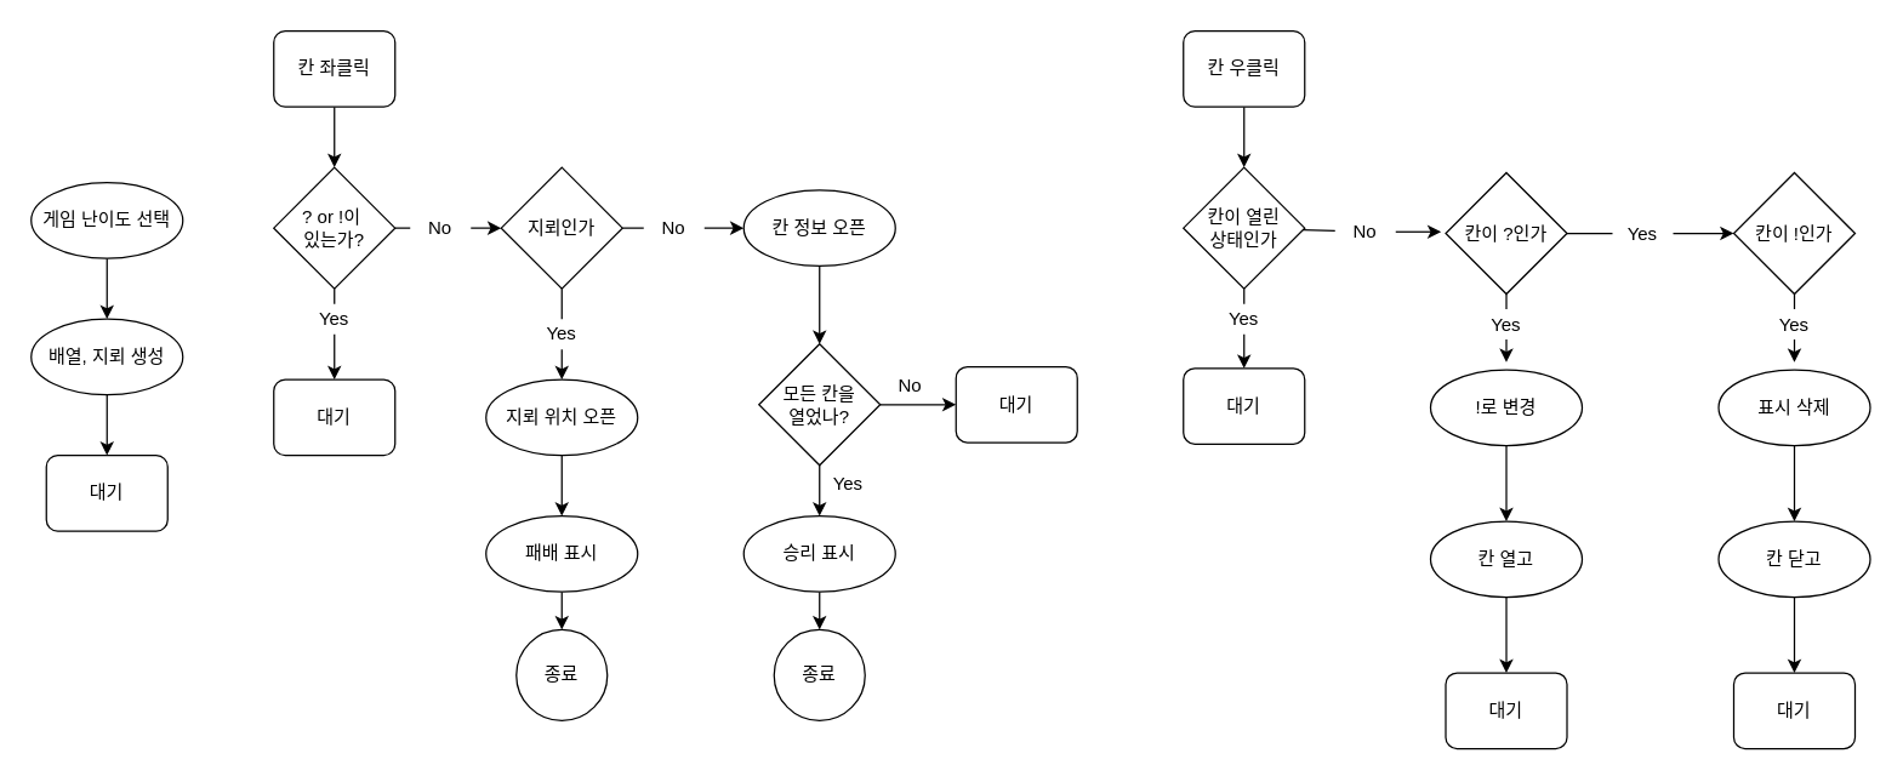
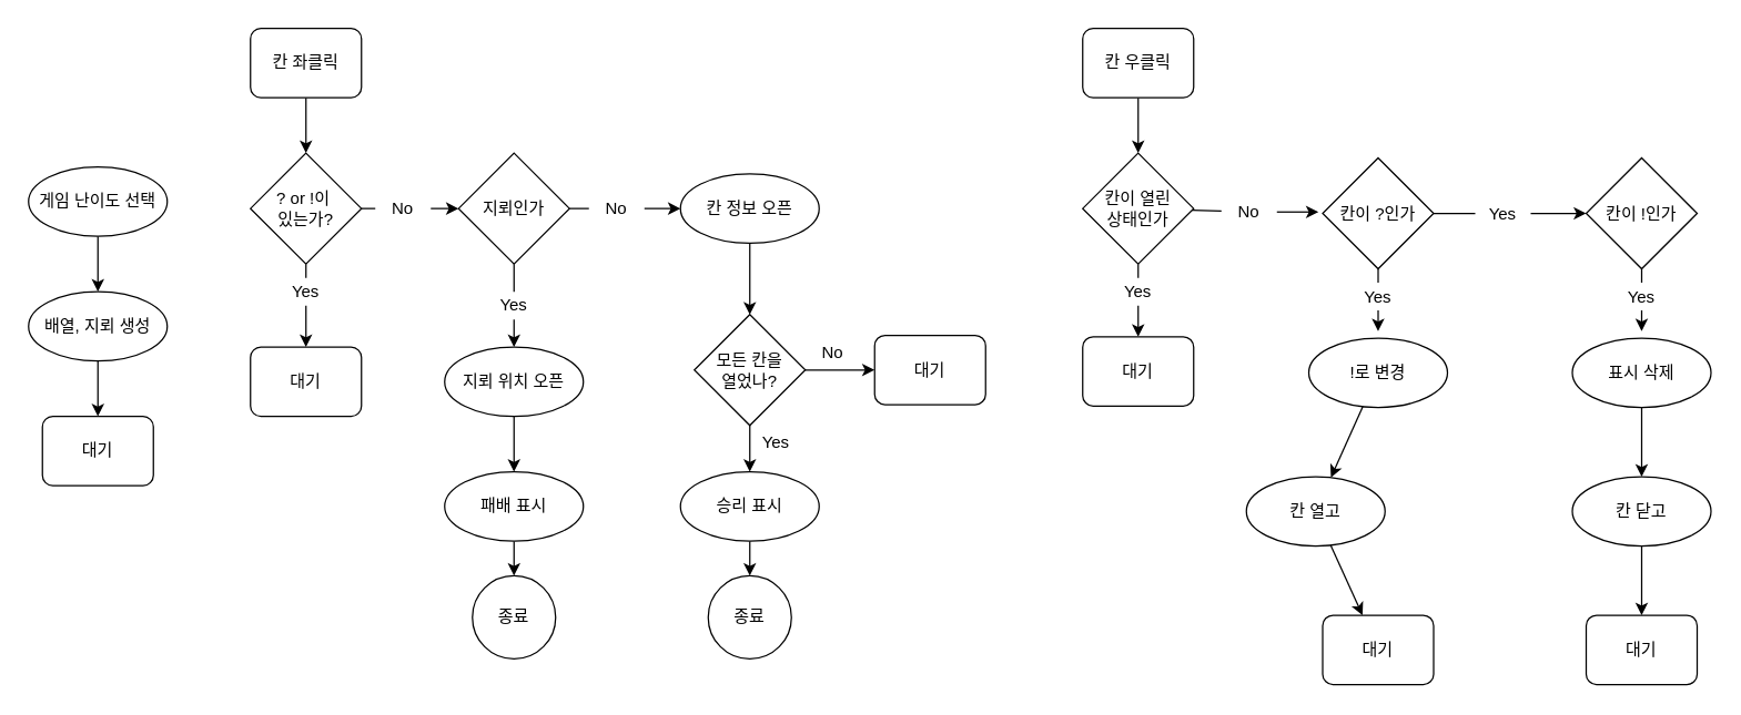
  <mxCell id="0" />
  <mxCell id="1" parent="0" />
  <mxCell id="2" value="" style="edgeStyle=none;html=1;" edge="1" parent="1" source="3" target="5"><mxGeometry relative="1" as="geometry" /></mxCell>
  <mxCell id="3" value="게임 난이도 선택" style="ellipse;whiteSpace=wrap;html=1;" vertex="1" parent="1"><mxGeometry x="20" y="120" width="100" height="50" as="geometry" /></mxCell>
  <mxCell id="4" value="" style="edgeStyle=none;html=1;" edge="1" parent="1" source="5" target="6"><mxGeometry relative="1" as="geometry" /></mxCell>
  <mxCell id="5" value="배열, 지뢰 생성" style="ellipse;whiteSpace=wrap;html=1;" vertex="1" parent="1"><mxGeometry x="20" y="210" width="100" height="50" as="geometry" /></mxCell>
  <mxCell id="6" value="대기" style="rounded=1;whiteSpace=wrap;html=1;" vertex="1" parent="1"><mxGeometry x="30" y="300" width="80" height="50" as="geometry" /></mxCell>
  <mxCell id="7" value="" style="edgeStyle=none;html=1;" edge="1" parent="1" source="8"><mxGeometry relative="1" as="geometry"><mxPoint x="220" y="110" as="targetPoint" /></mxGeometry></mxCell>
  <mxCell id="8" value="칸 좌클릭" style="rounded=1;whiteSpace=wrap;html=1;" vertex="1" parent="1"><mxGeometry x="180" y="20" width="80" height="50" as="geometry" /></mxCell>
  <mxCell id="9" value="" style="edgeStyle=none;html=1;startArrow=none;" edge="1" parent="1" source="14" target="13"><mxGeometry relative="1" as="geometry" /></mxCell>
  <mxCell id="10" value="" style="edgeStyle=none;html=1;startArrow=none;" edge="1" parent="1" source="21" target="20"><mxGeometry relative="1" as="geometry" /></mxCell>
  <mxCell id="11" value="지뢰인가" style="rhombus;whiteSpace=wrap;html=1;" vertex="1" parent="1"><mxGeometry x="330" y="110" width="80" height="80" as="geometry" /></mxCell>
  <mxCell id="12" value="" style="edgeStyle=none;html=1;" edge="1" parent="1" source="13" target="17"><mxGeometry relative="1" as="geometry" /></mxCell>
  <mxCell id="13" value="지뢰 위치 오픈" style="ellipse;whiteSpace=wrap;html=1;" vertex="1" parent="1"><mxGeometry x="320" y="250" width="100" height="50" as="geometry" /></mxCell>
  <mxCell id="14" value="Yes" style="text;html=1;strokeColor=none;fillColor=none;align=center;verticalAlign=middle;whiteSpace=wrap;rounded=0;" vertex="1" parent="1"><mxGeometry x="350" y="210" width="40" height="20" as="geometry" /></mxCell>
  <mxCell id="15" value="" style="edgeStyle=none;html=1;endArrow=none;" edge="1" parent="1" source="11" target="14"><mxGeometry relative="1" as="geometry"><mxPoint x="370" y="190" as="sourcePoint" /><mxPoint x="370" y="260" as="targetPoint" /></mxGeometry></mxCell>
  <mxCell id="16" value="" style="edgeStyle=none;html=1;entryX=0.5;entryY=0;entryDx=0;entryDy=0;" edge="1" parent="1" source="17" target="18"><mxGeometry relative="1" as="geometry"><mxPoint x="440" y="365" as="targetPoint" /></mxGeometry></mxCell>
  <mxCell id="17" value="패배 표시" style="ellipse;whiteSpace=wrap;html=1;" vertex="1" parent="1"><mxGeometry x="320" y="340" width="100" height="50" as="geometry" /></mxCell>
  <mxCell id="18" value="종료" style="ellipse;whiteSpace=wrap;html=1;aspect=fixed;" vertex="1" parent="1"><mxGeometry x="340" y="415" width="60" height="60" as="geometry" /></mxCell>
  <mxCell id="19" value="" style="edgeStyle=none;html=1;" edge="1" parent="1" source="20" target="64"><mxGeometry relative="1" as="geometry" /></mxCell>
  <mxCell id="20" value="칸 정보 오픈" style="ellipse;whiteSpace=wrap;html=1;" vertex="1" parent="1"><mxGeometry x="490" y="125" width="100" height="50" as="geometry" /></mxCell>
  <mxCell id="21" value="No" style="text;html=1;strokeColor=none;fillColor=none;align=center;verticalAlign=middle;whiteSpace=wrap;rounded=0;" vertex="1" parent="1"><mxGeometry x="424" y="140" width="40" height="20" as="geometry" /></mxCell>
  <mxCell id="22" value="" style="edgeStyle=none;html=1;endArrow=none;" edge="1" parent="1" source="11" target="21"><mxGeometry relative="1" as="geometry"><mxPoint x="410" y="150" as="sourcePoint" /><mxPoint x="480" y="150" as="targetPoint" /></mxGeometry></mxCell>
  <mxCell id="23" value="" style="edgeStyle=none;html=1;startArrow=none;" edge="1" parent="1" source="27" target="26"><mxGeometry relative="1" as="geometry" /></mxCell>
  <mxCell id="24" value="" style="edgeStyle=none;html=1;startArrow=none;" edge="1" parent="1" source="29" target="11"><mxGeometry relative="1" as="geometry" /></mxCell>
  <mxCell id="25" value="? or !이&amp;nbsp;&lt;br&gt;있는가?" style="rhombus;whiteSpace=wrap;html=1;" vertex="1" parent="1"><mxGeometry x="180" y="110" width="80" height="80" as="geometry" /></mxCell>
  <mxCell id="26" value="대기" style="rounded=1;whiteSpace=wrap;html=1;" vertex="1" parent="1"><mxGeometry x="180" y="250" width="80" height="50" as="geometry" /></mxCell>
  <mxCell id="27" value="Yes" style="text;html=1;strokeColor=none;fillColor=none;align=center;verticalAlign=middle;whiteSpace=wrap;rounded=0;" vertex="1" parent="1"><mxGeometry x="200" y="200" width="40" height="20" as="geometry" /></mxCell>
  <mxCell id="28" value="" style="edgeStyle=none;html=1;endArrow=none;" edge="1" parent="1" source="25" target="27"><mxGeometry relative="1" as="geometry"><mxPoint x="220" y="190" as="sourcePoint" /><mxPoint x="220" y="230" as="targetPoint" /></mxGeometry></mxCell>
  <mxCell id="29" value="No" style="text;html=1;strokeColor=none;fillColor=none;align=center;verticalAlign=middle;whiteSpace=wrap;rounded=0;" vertex="1" parent="1"><mxGeometry x="270" y="140" width="40" height="20" as="geometry" /></mxCell>
  <mxCell id="30" value="" style="edgeStyle=none;html=1;endArrow=none;" edge="1" parent="1" source="25" target="29"><mxGeometry relative="1" as="geometry"><mxPoint x="260" y="150" as="sourcePoint" /><mxPoint x="330" y="150" as="targetPoint" /></mxGeometry></mxCell>
  <mxCell id="31" value="" style="edgeStyle=none;html=1;" edge="1" parent="1" source="32"><mxGeometry relative="1" as="geometry"><mxPoint x="820" y="110" as="targetPoint" /></mxGeometry></mxCell>
  <mxCell id="32" value="칸 우클릭" style="rounded=1;whiteSpace=wrap;html=1;" vertex="1" parent="1"><mxGeometry x="780" y="20" width="80" height="50" as="geometry" /></mxCell>
  <mxCell id="33" value="" style="edgeStyle=none;html=1;startArrow=none;" edge="1" parent="1" source="36" target="35"><mxGeometry relative="1" as="geometry" /></mxCell>
  <mxCell id="34" value="칸이 열린 &lt;br&gt;상태인가" style="rhombus;whiteSpace=wrap;html=1;" vertex="1" parent="1"><mxGeometry x="780" y="110" width="80" height="80" as="geometry" /></mxCell>
  <mxCell id="35" value="대기" style="rounded=1;whiteSpace=wrap;html=1;" vertex="1" parent="1"><mxGeometry x="780" y="242.5" width="80" height="50" as="geometry" /></mxCell>
  <mxCell id="36" value="Yes" style="text;html=1;strokeColor=none;fillColor=none;align=center;verticalAlign=middle;whiteSpace=wrap;rounded=0;" vertex="1" parent="1"><mxGeometry x="800" y="200" width="40" height="20" as="geometry" /></mxCell>
  <mxCell id="37" value="" style="edgeStyle=none;html=1;endArrow=none;" edge="1" parent="1" source="34" target="36"><mxGeometry relative="1" as="geometry"><mxPoint x="820" y="190" as="sourcePoint" /><mxPoint x="820" y="230" as="targetPoint" /></mxGeometry></mxCell>
  <mxCell id="38" value="" style="edgeStyle=none;html=1;" edge="1" parent="1"><mxGeometry relative="1" as="geometry"><mxPoint x="920" y="152.5" as="sourcePoint" /><mxPoint x="950" y="152.5" as="targetPoint" /></mxGeometry></mxCell>
  <mxCell id="39" value="No" style="text;html=1;strokeColor=none;fillColor=none;align=center;verticalAlign=middle;whiteSpace=wrap;rounded=0;" vertex="1" parent="1"><mxGeometry x="880" y="142.5" width="40" height="20" as="geometry" /></mxCell>
  <mxCell id="40" value="" style="edgeStyle=none;html=1;endArrow=none;" edge="1" parent="1" source="34" target="39"><mxGeometry relative="1" as="geometry"><mxPoint x="860" y="150" as="sourcePoint" /><mxPoint x="960" y="150" as="targetPoint" /></mxGeometry></mxCell>
  <mxCell id="41" value="" style="edgeStyle=none;html=1;startArrow=none;" edge="1" parent="1" source="45" target="44"><mxGeometry relative="1" as="geometry" /></mxCell>
  <mxCell id="42" value="" style="edgeStyle=none;html=1;startArrow=none;" edge="1" parent="1" source="47"><mxGeometry relative="1" as="geometry"><mxPoint x="993" y="238.5" as="targetPoint" /></mxGeometry></mxCell>
  <mxCell id="43" value="칸이 ?인가" style="rhombus;whiteSpace=wrap;html=1;" vertex="1" parent="1"><mxGeometry x="953" y="113.5" width="80" height="80" as="geometry" /></mxCell>
  <mxCell id="44" value="칸이 !인가" style="rhombus;whiteSpace=wrap;html=1;" vertex="1" parent="1"><mxGeometry x="1143" y="113.5" width="80" height="80" as="geometry" /></mxCell>
  <mxCell id="45" value="Yes" style="text;html=1;strokeColor=none;fillColor=none;align=center;verticalAlign=middle;whiteSpace=wrap;rounded=0;" vertex="1" parent="1"><mxGeometry x="1063" y="143.5" width="40" height="20" as="geometry" /></mxCell>
  <mxCell id="46" value="" style="edgeStyle=none;html=1;endArrow=none;" edge="1" parent="1" source="43" target="45"><mxGeometry relative="1" as="geometry"><mxPoint x="1033" y="153.5" as="sourcePoint" /><mxPoint x="1143" y="153.5" as="targetPoint" /></mxGeometry></mxCell>
  <mxCell id="47" value="Yes" style="text;html=1;strokeColor=none;fillColor=none;align=center;verticalAlign=middle;whiteSpace=wrap;rounded=0;" vertex="1" parent="1"><mxGeometry x="973" y="203.5" width="40" height="20" as="geometry" /></mxCell>
  <mxCell id="48" value="" style="edgeStyle=none;html=1;endArrow=none;" edge="1" parent="1" source="43" target="47"><mxGeometry relative="1" as="geometry"><mxPoint x="993" y="193.5" as="sourcePoint" /><mxPoint x="993" y="238.5" as="targetPoint" /></mxGeometry></mxCell>
  <mxCell id="49" value="" style="edgeStyle=none;html=1;" edge="1" parent="1" source="50" target="61"><mxGeometry relative="1" as="geometry" /></mxCell>
  <mxCell id="50" value="!로 변경" style="ellipse;whiteSpace=wrap;html=1;" vertex="1" parent="1"><mxGeometry x="943" y="243.5" width="100" height="50" as="geometry" /></mxCell>
  <mxCell id="51" value="대기" style="rounded=1;whiteSpace=wrap;html=1;" vertex="1" parent="1"><mxGeometry x="953" y="443.5" width="80" height="50" as="geometry" /></mxCell>
  <mxCell id="52" value="" style="edgeStyle=none;html=1;startArrow=none;" edge="1" parent="1" source="53"><mxGeometry relative="1" as="geometry"><mxPoint x="1183" y="238.5" as="targetPoint" /></mxGeometry></mxCell>
  <mxCell id="53" value="Yes" style="text;html=1;strokeColor=none;fillColor=none;align=center;verticalAlign=middle;whiteSpace=wrap;rounded=0;" vertex="1" parent="1"><mxGeometry x="1163" y="203.5" width="40" height="20" as="geometry" /></mxCell>
  <mxCell id="54" value="" style="edgeStyle=none;html=1;endArrow=none;" edge="1" parent="1" target="53"><mxGeometry relative="1" as="geometry"><mxPoint x="1183" y="193.5" as="sourcePoint" /><mxPoint x="1183" y="238.5" as="targetPoint" /></mxGeometry></mxCell>
  <mxCell id="55" value="" style="edgeStyle=none;html=1;" edge="1" parent="1" target="58"><mxGeometry relative="1" as="geometry"><mxPoint x="1183" y="393.5" as="sourcePoint" /></mxGeometry></mxCell>
  <mxCell id="56" value="" style="edgeStyle=none;html=1;" edge="1" parent="1" source="57" target="59"><mxGeometry relative="1" as="geometry" /></mxCell>
  <mxCell id="57" value="표시 삭제" style="ellipse;whiteSpace=wrap;html=1;" vertex="1" parent="1"><mxGeometry x="1133" y="243.5" width="100" height="50" as="geometry" /></mxCell>
  <mxCell id="58" value="대기" style="rounded=1;whiteSpace=wrap;html=1;" vertex="1" parent="1"><mxGeometry x="1143" y="443.5" width="80" height="50" as="geometry" /></mxCell>
  <mxCell id="59" value="칸 닫고" style="ellipse;whiteSpace=wrap;html=1;" vertex="1" parent="1"><mxGeometry x="1133" y="343.5" width="100" height="50" as="geometry" /></mxCell>
  <mxCell id="60" value="" style="edgeStyle=none;html=1;" edge="1" parent="1" source="61" target="51"><mxGeometry relative="1" as="geometry" /></mxCell>
- <mxCell id="61" value="칸 열고" style="ellipse;whiteSpace=wrap;html=1;" vertex="1" parent="1"><mxGeometry x="943" y="343.5" width="100" height="50" as="geometry" /></mxCell>
+ <mxCell id="61" value="칸 열고" style="ellipse;whiteSpace=wrap;html=1;" vertex="1" parent="1"><mxGeometry x="898" y="343.5" width="100" height="50" as="geometry" /></mxCell>
  <mxCell id="62" value="" style="edgeStyle=none;html=1;" edge="1" parent="1" source="64"><mxGeometry relative="1" as="geometry"><mxPoint x="540" y="340" as="targetPoint" /></mxGeometry></mxCell>
  <mxCell id="63" value="" style="edgeStyle=none;html=1;" edge="1" parent="1" source="64" target="69"><mxGeometry relative="1" as="geometry" /></mxCell>
  <mxCell id="64" value="모든 칸을 &lt;br&gt;열었나?" style="rhombus;whiteSpace=wrap;html=1;" vertex="1" parent="1"><mxGeometry x="500" y="226.5" width="80" height="80" as="geometry" /></mxCell>
  <mxCell id="65" value="" style="edgeStyle=none;html=1;" edge="1" parent="1" source="66" target="67"><mxGeometry relative="1" as="geometry" /></mxCell>
  <mxCell id="66" value="승리 표시" style="ellipse;whiteSpace=wrap;html=1;" vertex="1" parent="1"><mxGeometry x="490" y="340" width="100" height="50" as="geometry" /></mxCell>
  <mxCell id="67" value="종료" style="ellipse;whiteSpace=wrap;html=1;aspect=fixed;" vertex="1" parent="1"><mxGeometry x="510" y="415" width="60" height="60" as="geometry" /></mxCell>
  <mxCell id="68" value="Yes" style="text;html=1;strokeColor=none;fillColor=none;align=center;verticalAlign=middle;whiteSpace=wrap;rounded=0;" vertex="1" parent="1"><mxGeometry x="539" y="309" width="40" height="20" as="geometry" /></mxCell>
  <mxCell id="69" value="대기" style="rounded=1;whiteSpace=wrap;html=1;" vertex="1" parent="1"><mxGeometry x="630" y="241.5" width="80" height="50" as="geometry" /></mxCell>
  <mxCell id="70" value="No" style="text;html=1;strokeColor=none;fillColor=none;align=center;verticalAlign=middle;whiteSpace=wrap;rounded=0;" vertex="1" parent="1"><mxGeometry x="580" y="243.5" width="40" height="20" as="geometry" /></mxCell>
